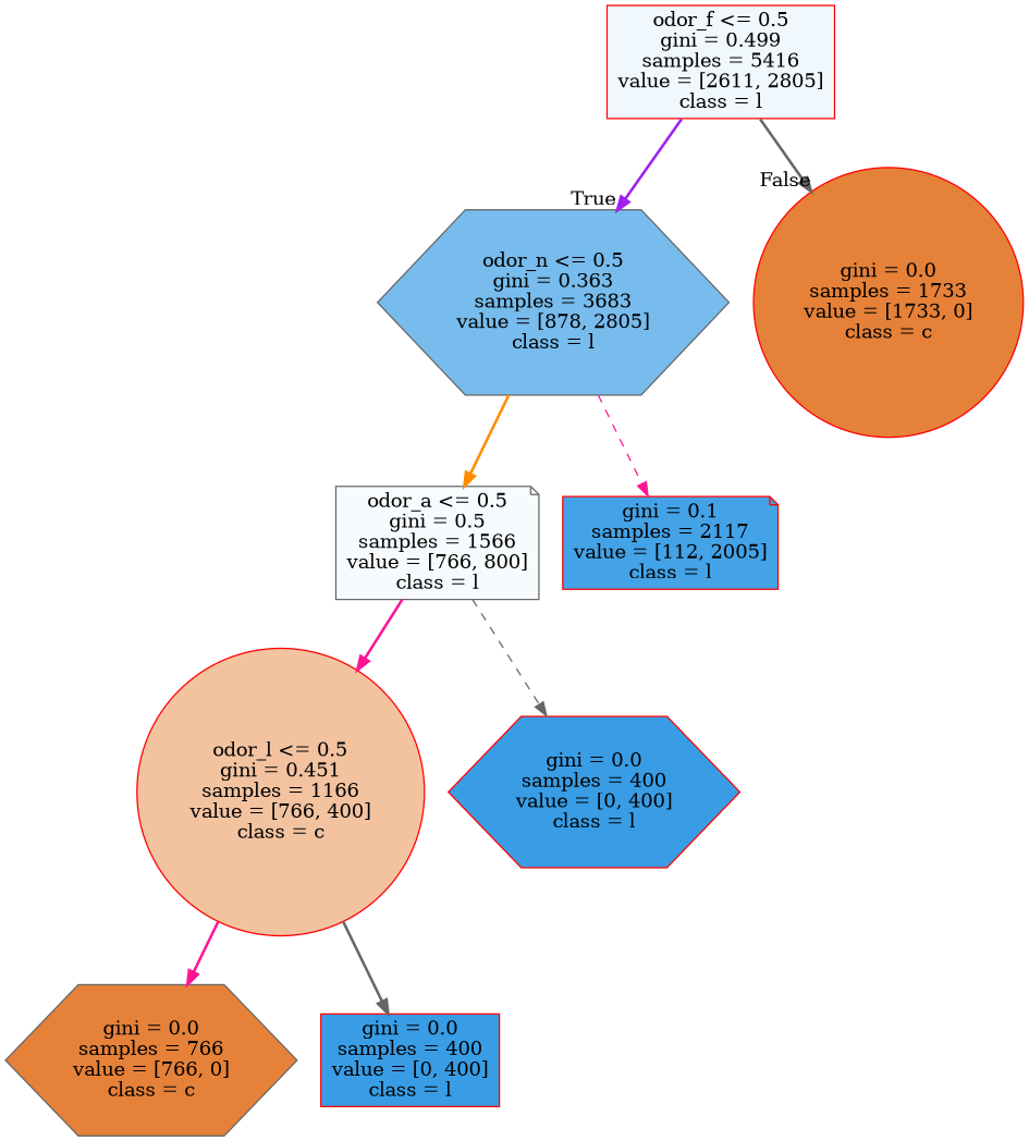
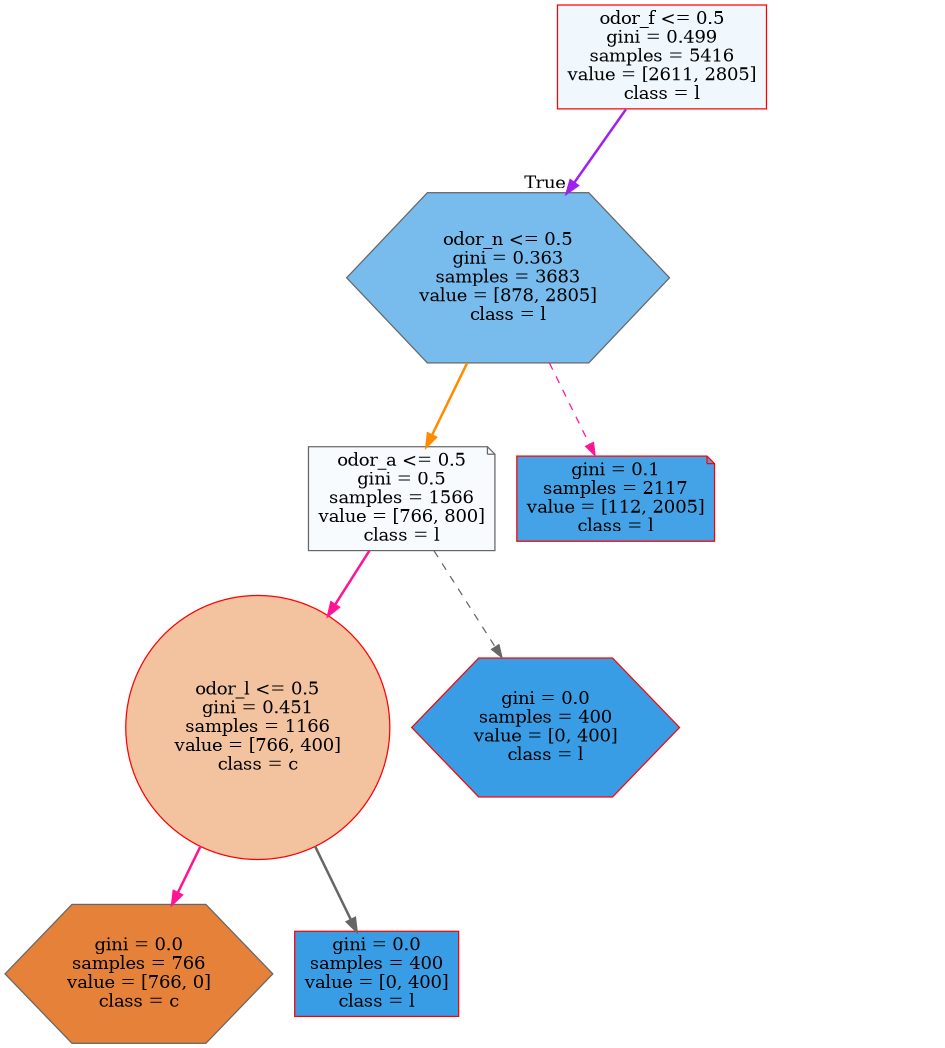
  digraph {
    node [color=red fillcolor="#e58139" shape=hexagon style=filled]
    edge [color=gray40 style=bold]
    n1 [fillcolor="#f1f8fd" label="odor_f <= 0.5\ngini = 0.499\nsamples = 5416\nvalue = [2611, 2805]\nclass = l" shape=box]
    n2 [color=gray40 fillcolor="#77bced" label="odor_n <= 0.5\ngini = 0.363\nsamples = 3683\nvalue = [878, 2805]\nclass = l"]
-   n3 [label="gini = 0.0\nsamples = 1733\nvalue = [1733, 0]\nclass = c" shape=circle]
    n4 [color=gray40 fillcolor="#f7fbfe" label="odor_a <= 0.5\ngini = 0.5\nsamples = 1566\nvalue = [766, 800]\nclass = l" shape=note]
    n5 [fillcolor="#44a2e6" label="gini = 0.1\nsamples = 2117\nvalue = [112, 2005]\nclass = l" shape=note]
    n6 [fillcolor="#f3c3a0" label="odor_l <= 0.5\ngini = 0.451\nsamples = 1166\nvalue = [766, 400]\nclass = c" shape=circle]
    n7 [fillcolor="#399de5" label="gini = 0.0\nsamples = 400\nvalue = [0, 400]\nclass = l"]
    n8 [color=gray40 label="gini = 0.0\nsamples = 766\nvalue = [766, 0]\nclass = c"]
    n9 [fillcolor="#399de5" label="gini = 0.0\nsamples = 400\nvalue = [0, 400]\nclass = l" shape=box]
    n1 -> n2 [headlabel=True labelangle=45 labeldistance=2.5 color=purple]
-   n1 -> n3 [headlabel=False labelangle=-45 labeldistance=2.5]
    n2 -> n4 [color=darkorange]
    n2 -> n5 [color=deeppink style=dashed]
    n4 -> n6 [color=deeppink]
    n4 -> n7 [style=dashed]
    n6 -> n8 [color=deeppink]
    n6 -> n9
  }
